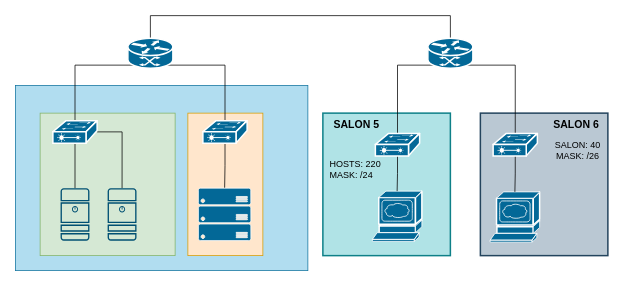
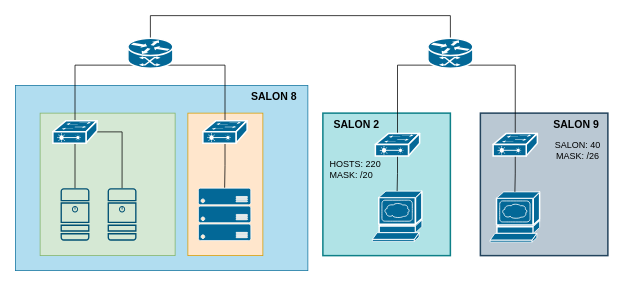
  <mxCell id="0" />
  <mxCell id="1" parent="0" />
  <mxCell id="2" value="" style="whiteSpace=wrap;html=1;fillColor=#bac8d3;strokeColor=#23445d;strokeWidth=2;" vertex="1" parent="1"><mxGeometry x="640" y="150" width="170" height="190" as="geometry" /></mxCell>
  <mxCell id="3" value="" style="whiteSpace=wrap;html=1;fillColor=#b0e3e6;strokeColor=#0e8088;strokeWidth=2;" vertex="1" parent="1"><mxGeometry x="430" y="150" width="170" height="190" as="geometry" /></mxCell>
  <mxCell id="4" value="" style="whiteSpace=wrap;html=1;fillColor=#b1ddf0;strokeColor=#10739e;" vertex="1" parent="1"><mxGeometry x="20" y="113" width="390" height="247" as="geometry" /></mxCell>
  <mxCell id="5" value="" style="whiteSpace=wrap;html=1;fillColor=#ffe6cc;strokeColor=#d79b00;" vertex="1" parent="1"><mxGeometry x="250" y="150" width="100" height="190" as="geometry" /></mxCell>
  <mxCell id="6" value="" style="whiteSpace=wrap;html=1;fillColor=#d5e8d4;strokeColor=#82b366;" vertex="1" parent="1"><mxGeometry x="53" y="150" width="180" height="190" as="geometry" /></mxCell>
  <mxCell id="7" style="edgeStyle=orthogonalEdgeStyle;rounded=0;orthogonalLoop=1;jettySize=auto;html=1;exitX=0.12;exitY=0.9;exitDx=0;exitDy=0;exitPerimeter=0;entryX=0.5;entryY=0;entryDx=0;entryDy=0;entryPerimeter=0;endArrow=none;endFill=0;" edge="1" parent="1" source="10" target="18"><mxGeometry relative="1" as="geometry" /></mxCell>
  <mxCell id="8" style="edgeStyle=orthogonalEdgeStyle;rounded=0;orthogonalLoop=1;jettySize=auto;html=1;exitX=0.88;exitY=0.9;exitDx=0;exitDy=0;exitPerimeter=0;endArrow=none;endFill=0;" edge="1" parent="1" source="10" target="20"><mxGeometry relative="1" as="geometry" /></mxCell>
  <mxCell id="9" style="edgeStyle=orthogonalEdgeStyle;rounded=0;orthogonalLoop=1;jettySize=auto;html=1;exitX=0.5;exitY=0;exitDx=0;exitDy=0;exitPerimeter=0;entryX=0.5;entryY=0;entryDx=0;entryDy=0;entryPerimeter=0;endArrow=none;endFill=0;" edge="1" parent="1" source="10" target="13"><mxGeometry relative="1" as="geometry"><Array as="points"><mxPoint x="200" y="20" /><mxPoint x="600" y="20" /></Array></mxGeometry></mxCell>
  <mxCell id="10" value="" style="shape=mxgraph.cisco.routers.atm_router;sketch=0;html=1;pointerEvents=1;dashed=0;fillColor=#036897;strokeColor=#ffffff;strokeWidth=2;verticalLabelPosition=bottom;verticalAlign=top;align=center;outlineConnect=0;" vertex="1" parent="1"><mxGeometry x="170" y="50" width="60" height="40" as="geometry" /></mxCell>
  <mxCell id="11" style="edgeStyle=orthogonalEdgeStyle;rounded=0;orthogonalLoop=1;jettySize=auto;html=1;exitX=0.12;exitY=0.9;exitDx=0;exitDy=0;exitPerimeter=0;entryX=0.5;entryY=0;entryDx=0;entryDy=0;entryPerimeter=0;endArrow=none;endFill=0;" edge="1" parent="1" source="13" target="22"><mxGeometry relative="1" as="geometry" /></mxCell>
  <mxCell id="12" style="edgeStyle=orthogonalEdgeStyle;rounded=0;orthogonalLoop=1;jettySize=auto;html=1;exitX=0.88;exitY=0.9;exitDx=0;exitDy=0;exitPerimeter=0;endArrow=none;endFill=0;" edge="1" parent="1" source="13" target="24"><mxGeometry relative="1" as="geometry" /></mxCell>
  <mxCell id="13" value="" style="shape=mxgraph.cisco.routers.atm_router;sketch=0;html=1;pointerEvents=1;dashed=0;fillColor=#036897;strokeColor=#ffffff;strokeWidth=2;verticalLabelPosition=bottom;verticalAlign=top;align=center;outlineConnect=0;" vertex="1" parent="1"><mxGeometry x="570" y="50" width="60" height="40" as="geometry" /></mxCell>
  <mxCell id="14" value="" style="shape=mxgraph.cisco.servers.www_server;sketch=0;html=1;pointerEvents=1;dashed=0;fillColor=#036897;strokeColor=#ffffff;strokeWidth=2;verticalLabelPosition=bottom;verticalAlign=top;align=center;outlineConnect=0;" vertex="1" parent="1"><mxGeometry x="653" y="255" width="66" height="67" as="geometry" /></mxCell>
  <mxCell id="15" value="" style="shape=mxgraph.cisco.servers.www_server;sketch=0;html=1;pointerEvents=1;dashed=0;fillColor=#036897;strokeColor=#ffffff;strokeWidth=2;verticalLabelPosition=bottom;verticalAlign=top;align=center;outlineConnect=0;" vertex="1" parent="1"><mxGeometry x="496" y="254" width="66" height="67" as="geometry" /></mxCell>
  <mxCell id="16" style="edgeStyle=orthogonalEdgeStyle;rounded=0;orthogonalLoop=1;jettySize=auto;html=1;exitX=0.5;exitY=1;exitDx=0;exitDy=0;exitPerimeter=0;entryX=0.5;entryY=0;entryDx=0;entryDy=0;entryPerimeter=0;endArrow=none;endFill=0;" edge="1" parent="1" source="18" target="25"><mxGeometry relative="1" as="geometry" /></mxCell>
  <mxCell id="17" style="edgeStyle=orthogonalEdgeStyle;rounded=0;orthogonalLoop=1;jettySize=auto;html=1;exitX=1;exitY=0.5;exitDx=0;exitDy=0;exitPerimeter=0;entryX=0.5;entryY=0;entryDx=0;entryDy=0;entryPerimeter=0;endArrow=none;endFill=0;" edge="1" parent="1" source="18" target="32"><mxGeometry relative="1" as="geometry" /></mxCell>
  <mxCell id="18" value="" style="shape=mxgraph.cisco.switches.layer_2_remote_switch;sketch=0;html=1;pointerEvents=1;dashed=0;fillColor=#036897;strokeColor=#ffffff;strokeWidth=2;verticalLabelPosition=bottom;verticalAlign=top;align=center;outlineConnect=0;" vertex="1" parent="1"><mxGeometry x="70" y="160" width="59" height="30" as="geometry" /></mxCell>
  <mxCell id="19" style="edgeStyle=orthogonalEdgeStyle;rounded=0;orthogonalLoop=1;jettySize=auto;html=1;exitX=0.5;exitY=1;exitDx=0;exitDy=0;exitPerimeter=0;entryX=0.5;entryY=0;entryDx=0;entryDy=0;entryPerimeter=0;endArrow=none;endFill=0;" edge="1" parent="1" source="20" target="26"><mxGeometry relative="1" as="geometry" /></mxCell>
  <mxCell id="20" value="" style="shape=mxgraph.cisco.switches.layer_2_remote_switch;sketch=0;html=1;pointerEvents=1;dashed=0;fillColor=#036897;strokeColor=#ffffff;strokeWidth=2;verticalLabelPosition=bottom;verticalAlign=top;align=center;outlineConnect=0;" vertex="1" parent="1"><mxGeometry x="270" y="160" width="59" height="30" as="geometry" /></mxCell>
  <mxCell id="21" style="edgeStyle=orthogonalEdgeStyle;rounded=0;orthogonalLoop=1;jettySize=auto;html=1;exitX=0.5;exitY=1;exitDx=0;exitDy=0;exitPerimeter=0;endArrow=none;endFill=0;" edge="1" parent="1" source="22" target="15"><mxGeometry relative="1" as="geometry" /></mxCell>
  <mxCell id="22" value="" style="shape=mxgraph.cisco.switches.layer_2_remote_switch;sketch=0;html=1;pointerEvents=1;dashed=0;fillColor=#036897;strokeColor=#ffffff;strokeWidth=2;verticalLabelPosition=bottom;verticalAlign=top;align=center;outlineConnect=0;" vertex="1" parent="1"><mxGeometry x="500" y="177" width="59" height="30" as="geometry" /></mxCell>
  <mxCell id="23" style="edgeStyle=orthogonalEdgeStyle;rounded=0;orthogonalLoop=1;jettySize=auto;html=1;exitX=0.5;exitY=1;exitDx=0;exitDy=0;exitPerimeter=0;entryX=0.5;entryY=0;entryDx=0;entryDy=0;entryPerimeter=0;endArrow=none;endFill=0;" edge="1" parent="1" source="24" target="14"><mxGeometry relative="1" as="geometry" /></mxCell>
  <mxCell id="24" value="" style="shape=mxgraph.cisco.switches.layer_2_remote_switch;sketch=0;html=1;pointerEvents=1;dashed=0;fillColor=#036897;strokeColor=#ffffff;strokeWidth=2;verticalLabelPosition=bottom;verticalAlign=top;align=center;outlineConnect=0;" vertex="1" parent="1"><mxGeometry x="657" y="177" width="59" height="30" as="geometry" /></mxCell>
  <mxCell id="25" value="" style="sketch=0;points=[[0.015,0.015,0],[0.985,0.015,0],[0.985,0.985,0],[0.015,0.985,0],[0.25,0,0],[0.5,0,0],[0.75,0,0],[1,0.25,0],[1,0.5,0],[1,0.75,0],[0.75,1,0],[0.5,1,0],[0.25,1,0],[0,0.75,0],[0,0.5,0],[0,0.25,0]];verticalLabelPosition=bottom;html=1;verticalAlign=top;aspect=fixed;align=center;pointerEvents=1;shape=mxgraph.cisco19.server;fillColor=#005073;strokeColor=none;" vertex="1" parent="1"><mxGeometry x="80.25" y="250" width="38.5" height="70" as="geometry" /></mxCell>
  <mxCell id="26" value="" style="verticalLabelPosition=bottom;html=1;verticalAlign=top;align=center;strokeColor=#FFFFFF;fillColor=#036897;shape=mxgraph.azure.server_rack;" vertex="1" parent="1"><mxGeometry x="264" y="250" width="70" height="70" as="geometry" /></mxCell>
- <mxCell id="28" value="&lt;font style=&quot;font-size: 14px;&quot;&gt;&lt;b&gt;SALON 5&lt;/b&gt;&lt;/font&gt;" style="text;strokeColor=none;align=center;fillColor=none;html=1;verticalAlign=middle;whiteSpace=wrap;rounded=0;" vertex="1" parent="1"><mxGeometry x="430" y="150" width="90" height="30" as="geometry" /></mxCell>
- <mxCell id="29" value="&lt;font style=&quot;font-size: 14px;&quot;&gt;&lt;b&gt;SALON 6&lt;/b&gt;&lt;/font&gt;" style="text;strokeColor=none;align=center;fillColor=none;html=1;verticalAlign=middle;whiteSpace=wrap;rounded=0;" vertex="1" parent="1"><mxGeometry x="723" y="150" width="90" height="30" as="geometry" /></mxCell>
+ <mxCell id="27" value="&lt;font style=&quot;font-size: 14px;&quot;&gt;&lt;b&gt;SALON 8&lt;/b&gt;&lt;/font&gt;" style="text;strokeColor=none;align=center;fillColor=none;html=1;verticalAlign=middle;whiteSpace=wrap;rounded=0;" vertex="1" parent="1"><mxGeometry x="320" y="113" width="90" height="30" as="geometry" /></mxCell>
+ <mxCell id="28" value="&lt;font style=&quot;font-size: 14px;&quot;&gt;&lt;b&gt;SALON 2&lt;/b&gt;&lt;/font&gt;" style="text;strokeColor=none;align=center;fillColor=none;html=1;verticalAlign=middle;whiteSpace=wrap;rounded=0;" vertex="1" parent="1"><mxGeometry x="430" y="150" width="90" height="30" as="geometry" /></mxCell>
+ <mxCell id="29" value="&lt;font style=&quot;font-size: 14px;&quot;&gt;&lt;b&gt;SALON 9&lt;/b&gt;&lt;/font&gt;" style="text;strokeColor=none;align=center;fillColor=none;html=1;verticalAlign=middle;whiteSpace=wrap;rounded=0;" vertex="1" parent="1"><mxGeometry x="723" y="150" width="90" height="30" as="geometry" /></mxCell>
  <mxCell id="30" value="SALON: 40&lt;br&gt;MASK: /26" style="whiteSpace=wrap;html=1;fillColor=none;strokeColor=none;" vertex="1" parent="1"><mxGeometry x="710" y="170" width="120" height="60" as="geometry" /></mxCell>
- <mxCell id="31" value="HOSTS: 220&lt;br&gt;&lt;div style=&quot;text-align: left;&quot;&gt;&lt;span style=&quot;background-color: initial;&quot;&gt;MASK: /24&lt;/span&gt;&lt;/div&gt;" style="whiteSpace=wrap;html=1;fillColor=none;strokeColor=none;" vertex="1" parent="1"><mxGeometry x="427" y="195" width="93" height="60" as="geometry" /></mxCell>
+ <mxCell id="31" value="HOSTS: 220&lt;br&gt;&lt;div style=&quot;text-align: left;&quot;&gt;&lt;span style=&quot;background-color: initial;&quot;&gt;MASK: /20&lt;/span&gt;&lt;/div&gt;" style="whiteSpace=wrap;html=1;fillColor=none;strokeColor=none;" vertex="1" parent="1"><mxGeometry x="427" y="195" width="93" height="60" as="geometry" /></mxCell>
  <mxCell id="32" value="" style="sketch=0;points=[[0.015,0.015,0],[0.985,0.015,0],[0.985,0.985,0],[0.015,0.985,0],[0.25,0,0],[0.5,0,0],[0.75,0,0],[1,0.25,0],[1,0.5,0],[1,0.75,0],[0.75,1,0],[0.5,1,0],[0.25,1,0],[0,0.75,0],[0,0.5,0],[0,0.25,0]];verticalLabelPosition=bottom;html=1;verticalAlign=top;aspect=fixed;align=center;pointerEvents=1;shape=mxgraph.cisco19.server;fillColor=#005073;strokeColor=none;" vertex="1" parent="1"><mxGeometry x="143" y="250" width="38.5" height="70" as="geometry" /></mxCell>
